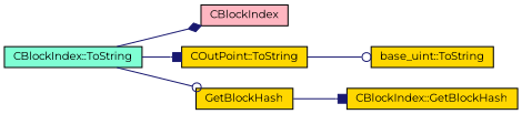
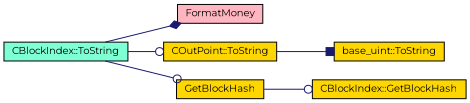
  digraph {
    fontname=Montserrat
    rankdir=LR
    node [color=black fillcolor=gold fontname=Montserrat fontsize=10 shape=record style=filled]
    edge [arrowhead=odot color=midnightblue fontname=Montserrat fontsize=10 labelfontname=Helvetica labelfontsize=10 style=solid]
    n1 [fillcolor=aquamarine fontcolor=black height=0.2 label="CBlockIndex::ToString" width=0.4]
-   n2 [fillcolor=lightpink height=0.2 label=CBlockIndex width=0.4]
+   n2 [fillcolor=lightpink height=0.2 label=FormatMoney width=0.4]
    n3 [height=0.2 label="COutPoint::ToString" width=0.4]
    n4 [height=0.2 label=GetBlockHash width=0.4]
    n5 [height=0.2 label="base_uint::ToString" width=0.4]
    n6 [height=0.2 label="CBlockIndex::GetBlockHash" width=0.4]
    n1 -> n2 [arrowhead=diamond]
-   n1 -> n3 [arrowhead=box]
+   n1 -> n3
    n1 -> n4
-   n3 -> n5
-   n4 -> n6 [arrowhead=box]
+   n3 -> n5 [arrowhead=box]
+   n4 -> n6
  }
